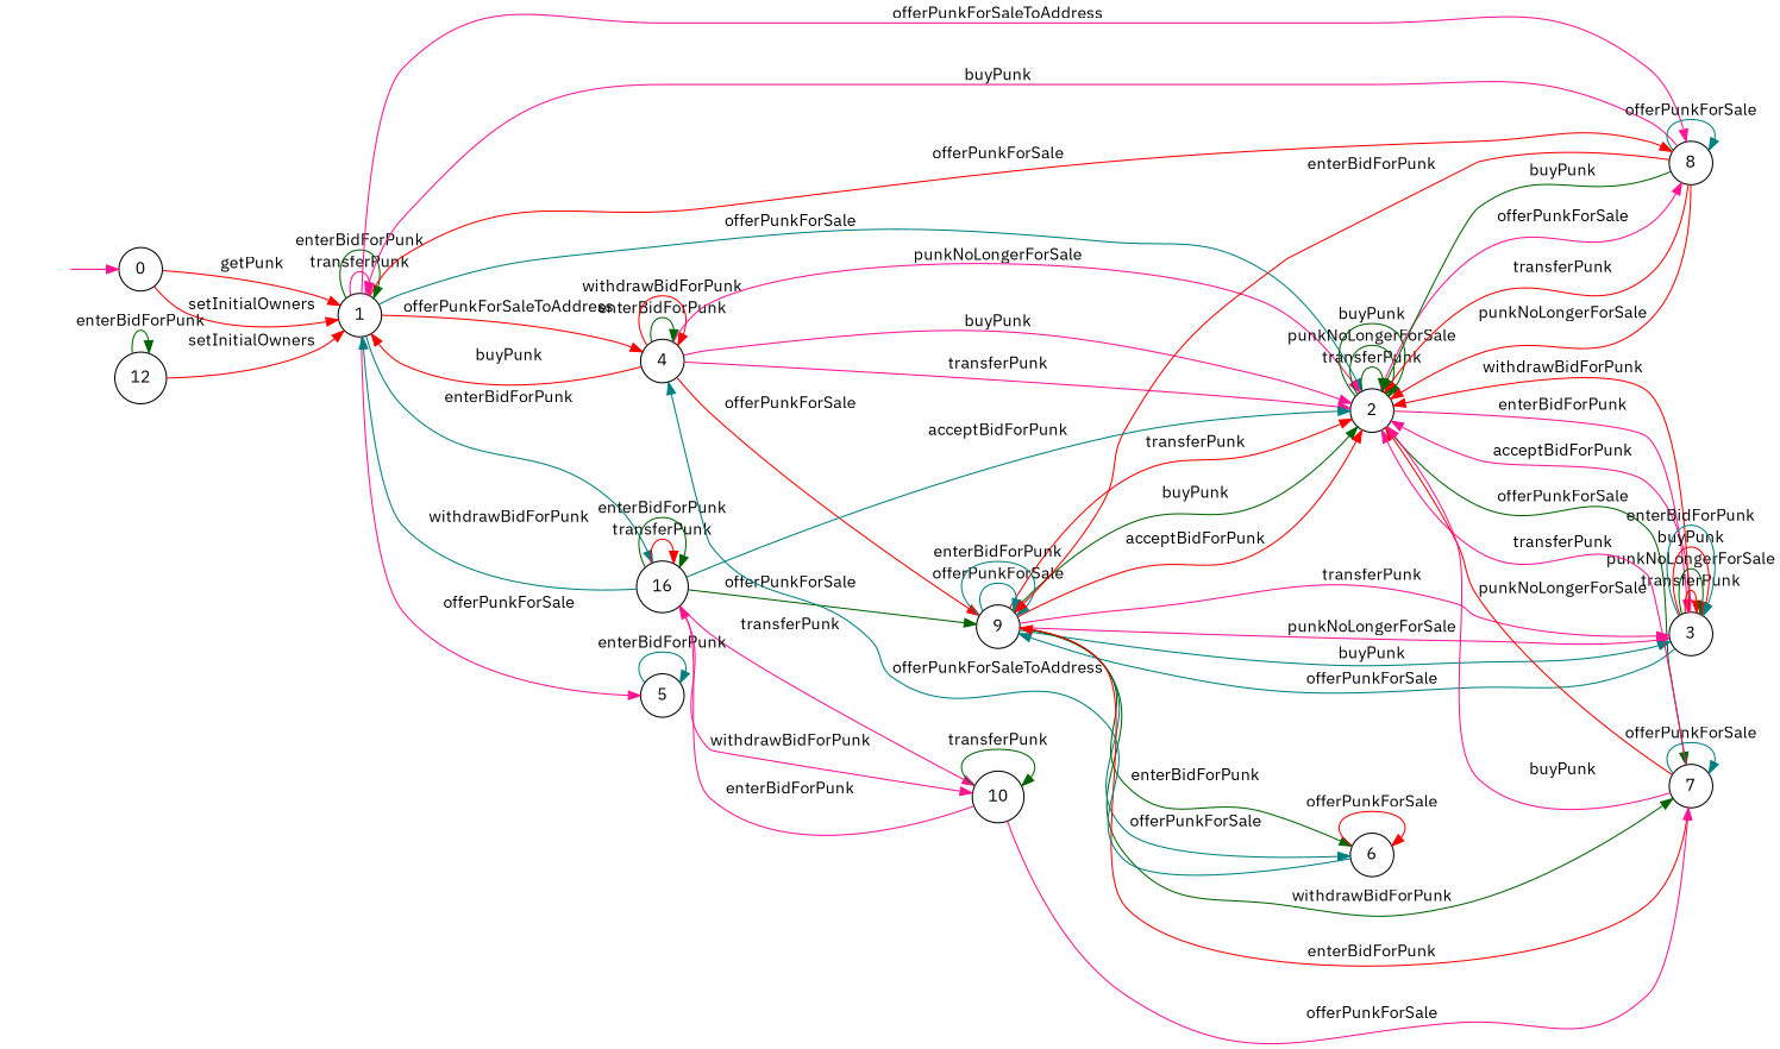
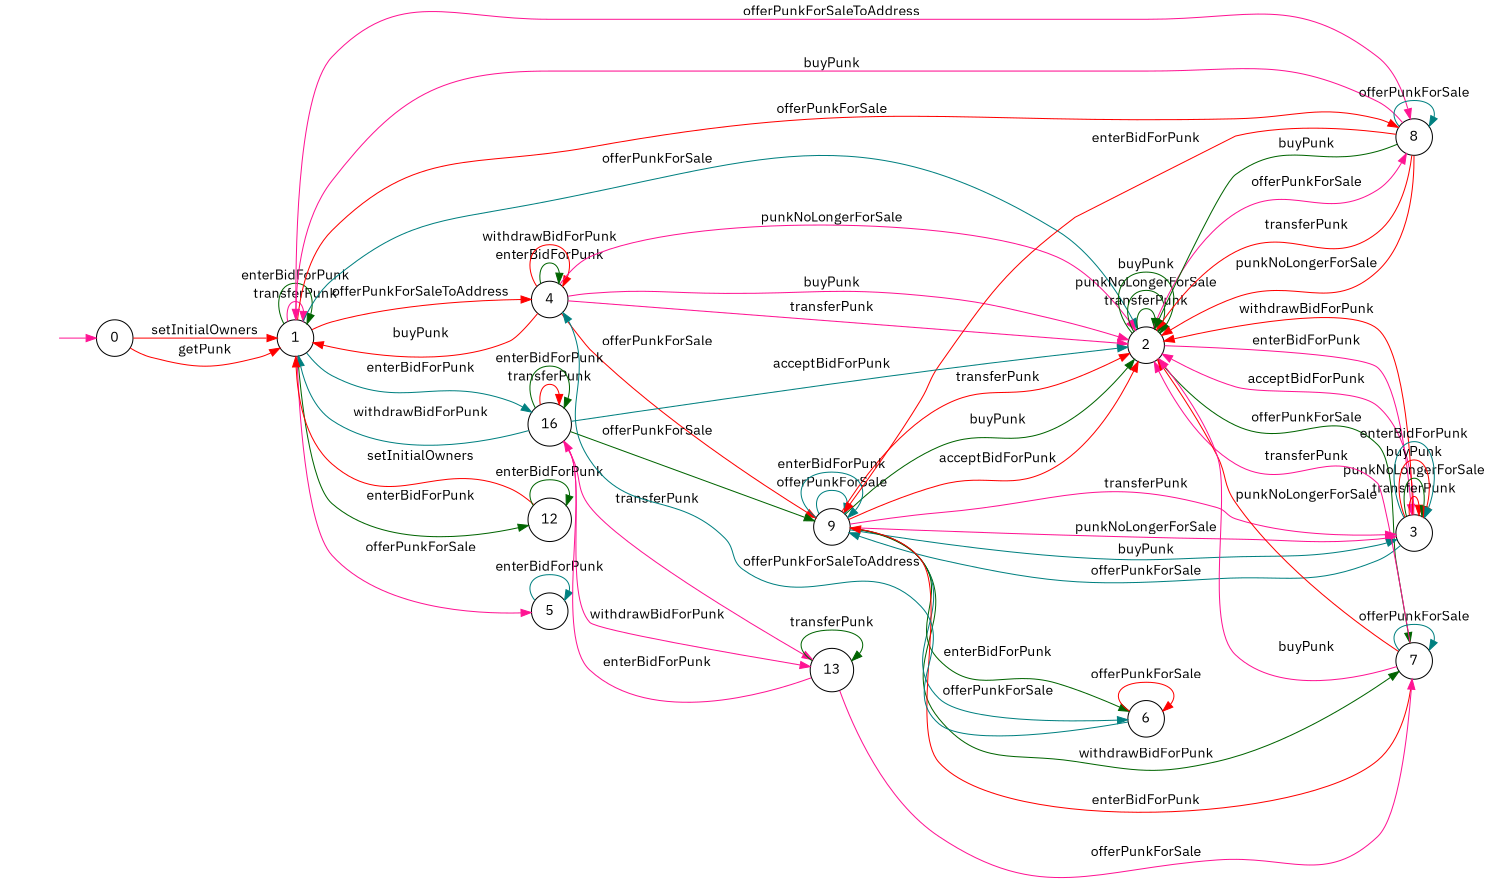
  digraph {
    fontname="IBM Plex Sans"
    rankdir=LR
    node [fontname="IBM Plex Sans" shape=circle]
    edge [color=red fontname="IBM Plex Sans"]
    "" [shape=plaintext]
    n2 [label=0]
    n3 [label=1]
    n4 [label=4]
    n5 [label=2]
    n6 [label=9]
    n7 [label=8]
    n8 [label=16]
    n9 [label=12]
    n10 [label=5]
    n11 [label=3]
    n12 [label=7]
    n13 [label=6]
-   n14 [label=10]
+   n14 [label=13]
    "" -> n2 [color=deeppink]
    n2 -> n3 [label=setInitialOwners]
    n2 -> n3 [label=getPunk]
    n3 -> n3 [color=deeppink label=transferPunk]
    n3 -> n3 [color=darkgreen label=enterBidForPunk]
    n3 -> n4 [label=offerPunkForSaleToAddress]
    n3 -> n5 [color=teal label=offerPunkForSale]
    n3 -> n7 [label=offerPunkForSale]
    n3 -> n7 [color=deeppink label=offerPunkForSaleToAddress]
    n3 -> n8 [color=teal label=enterBidForPunk]
+   n3 -> n9 [color=darkgreen label=enterBidForPunk]
    n3 -> n10 [color=deeppink label=offerPunkForSale]
    n4 -> n3 [label=buyPunk]
    n4 -> n4 [color=darkgreen label=enterBidForPunk]
    n4 -> n4 [label=withdrawBidForPunk]
    n4 -> n5 [color=deeppink label=transferPunk]
    n4 -> n5 [color=deeppink label=punkNoLongerForSale]
    n4 -> n5 [color=deeppink label=buyPunk]
    n4 -> n6 [label=offerPunkForSale]
    n5 -> n5 [color=darkgreen label=transferPunk]
    n5 -> n5 [color=darkgreen label=punkNoLongerForSale]
    n5 -> n5 [color=darkgreen label=buyPunk]
    n5 -> n7 [color=deeppink label=offerPunkForSale]
    n5 -> n11 [color=deeppink label=enterBidForPunk]
    n5 -> n12 [color=darkgreen label=offerPunkForSale]
    n6 -> n5 [label=transferPunk]
    n6 -> n5 [color=darkgreen label=buyPunk]
    n6 -> n5 [label=acceptBidForPunk]
    n6 -> n6 [color=teal label=offerPunkForSale]
    n6 -> n6 [color=teal label=enterBidForPunk]
    n6 -> n11 [color=deeppink label=transferPunk]
    n6 -> n11 [color=deeppink label=punkNoLongerForSale]
    n6 -> n11 [color=teal label=buyPunk]
    n6 -> n12 [color=darkgreen label=withdrawBidForPunk]
    n6 -> n13 [color=teal label=offerPunkForSale]
    n6 -> n13 [color=darkgreen label=enterBidForPunk]
    n7 -> n3 [color=deeppink label=buyPunk]
    n7 -> n5 [label=transferPunk]
    n7 -> n5 [label=punkNoLongerForSale]
    n7 -> n5 [color=darkgreen label=buyPunk]
    n7 -> n6 [label=enterBidForPunk]
    n7 -> n7 [color=teal label=offerPunkForSale]
    n8 -> n3 [color=teal label=withdrawBidForPunk]
    n8 -> n5 [color=teal label=acceptBidForPunk]
    n8 -> n6 [color=darkgreen label=offerPunkForSale]
    n8 -> n8 [label=transferPunk]
    n8 -> n8 [color=darkgreen label=enterBidForPunk]
    n8 -> n14 [color=deeppink label=transferPunk]
    n8 -> n14 [color=deeppink label=withdrawBidForPunk]
    n9 -> n3 [label=setInitialOwners]
    n9 -> n9 [color=darkgreen label=enterBidForPunk]
    n10 -> n10 [color=teal label=enterBidForPunk]
    n11 -> n5 [color=deeppink label=acceptBidForPunk]
    n11 -> n5 [label=withdrawBidForPunk]
    n11 -> n6 [color=teal label=offerPunkForSale]
    n11 -> n11 [label=transferPunk]
    n11 -> n11 [color=darkgreen label=punkNoLongerForSale]
    n11 -> n11 [label=buyPunk]
    n11 -> n11 [color=teal label=enterBidForPunk]
    n12 -> n5 [color=deeppink label=transferPunk]
    n12 -> n5 [label=punkNoLongerForSale]
    n12 -> n5 [color=deeppink label=buyPunk]
    n12 -> n6 [label=enterBidForPunk]
    n12 -> n12 [color=teal label=offerPunkForSale]
    n13 -> n4 [color=teal label=offerPunkForSaleToAddress]
    n13 -> n13 [label=offerPunkForSale]
    n14 -> n8 [color=deeppink label=enterBidForPunk]
    n14 -> n12 [color=deeppink label=offerPunkForSale]
    n14 -> n14 [color=darkgreen label=transferPunk]
  }
